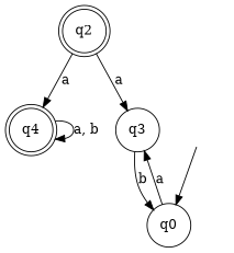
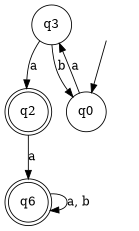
  digraph {
    node [shape=doublecircle]
    q2
-   q4
+   q4 [label=q6]
    q3 [shape=circle]
    q0 [shape=circle]
    _nil [style=invis shape=""]
    q2 -> q4 [label=a]
-   q2 -> q3 [label=a]
+   q3 -> q2 [label=a]
    q4 -> q4 [label="a, b"]
    q3 -> q0 [label=b]
    q0 -> q3 [label=a]
    _nil -> q0
  }
